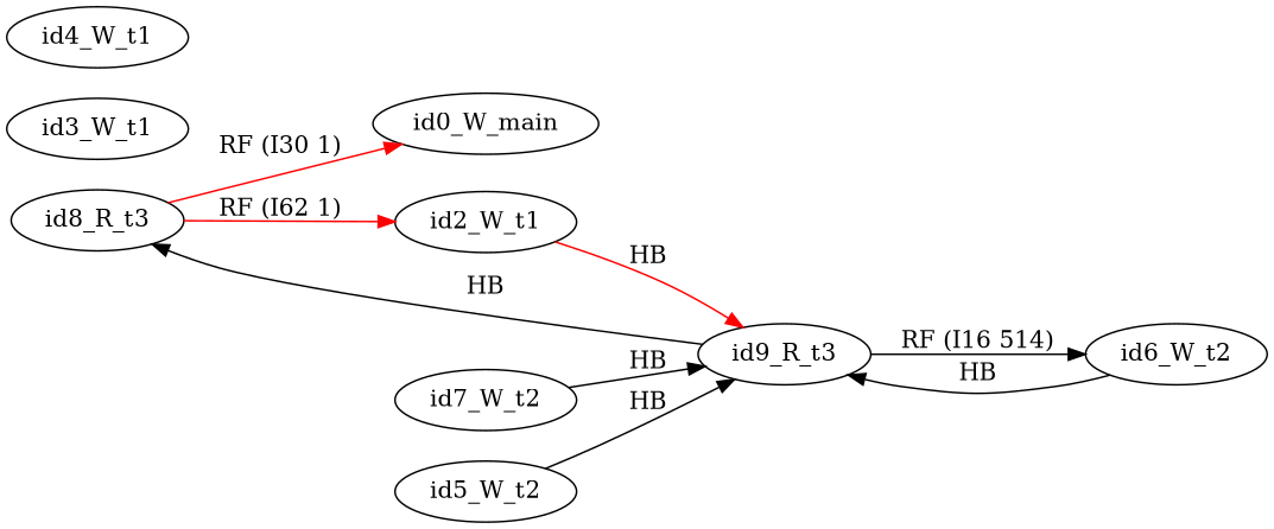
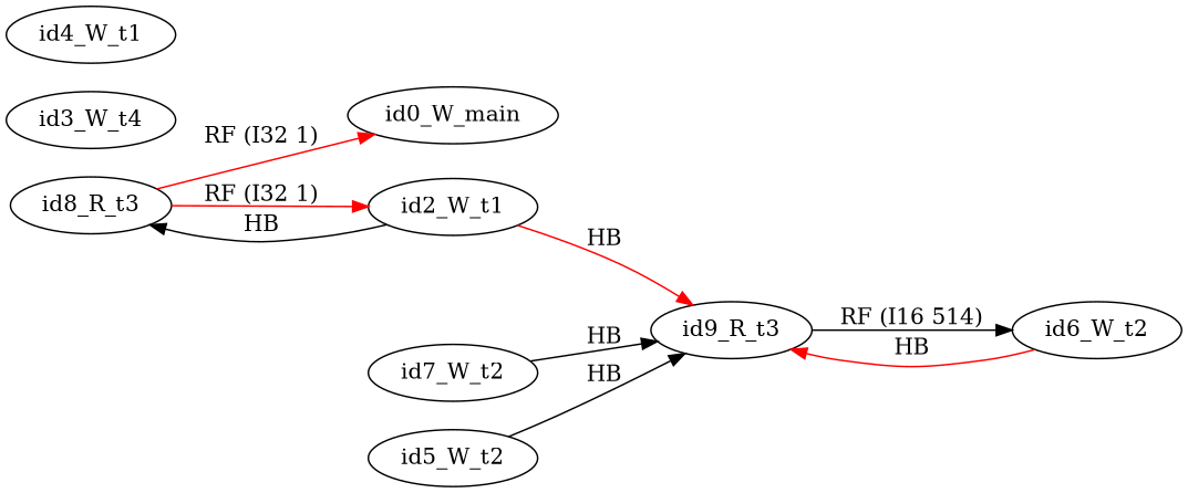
  digraph {
    rankdir=LR
    splines=true
    edge [color=black]
    n1 [label=id0_W_main]
    id8_R_t3
    id2_W_t1
    id9_R_t3
    id6_W_t2
    id7_W_t2
    id5_W_t2
-   id3_W_t1
+   id3_W_t1 [label=id3_W_t4]
    id4_W_t1
-   id8_R_t3 -> n1 [color=red label="RF (I30 1)"]
-   id8_R_t3 -> id2_W_t1 [color=red label="RF (I62 1)"]
-   id9_R_t3 -> id8_R_t3 [label=HB]
+   id8_R_t3 -> n1 [color=red label="RF (I32 1)"]
+   id8_R_t3 -> id2_W_t1 [color=red label="RF (I32 1)"]
+   id2_W_t1 -> id8_R_t3 [label=HB]
    id2_W_t1 -> id9_R_t3 [color=red label=HB]
    id9_R_t3 -> id6_W_t2 [label="RF (I16 514)"]
-   id6_W_t2 -> id9_R_t3 [label=HB]
+   id6_W_t2 -> id9_R_t3 [color=red label=HB]
    id7_W_t2 -> id9_R_t3 [label=HB]
    id5_W_t2 -> id9_R_t3 [label=HB]
  }
